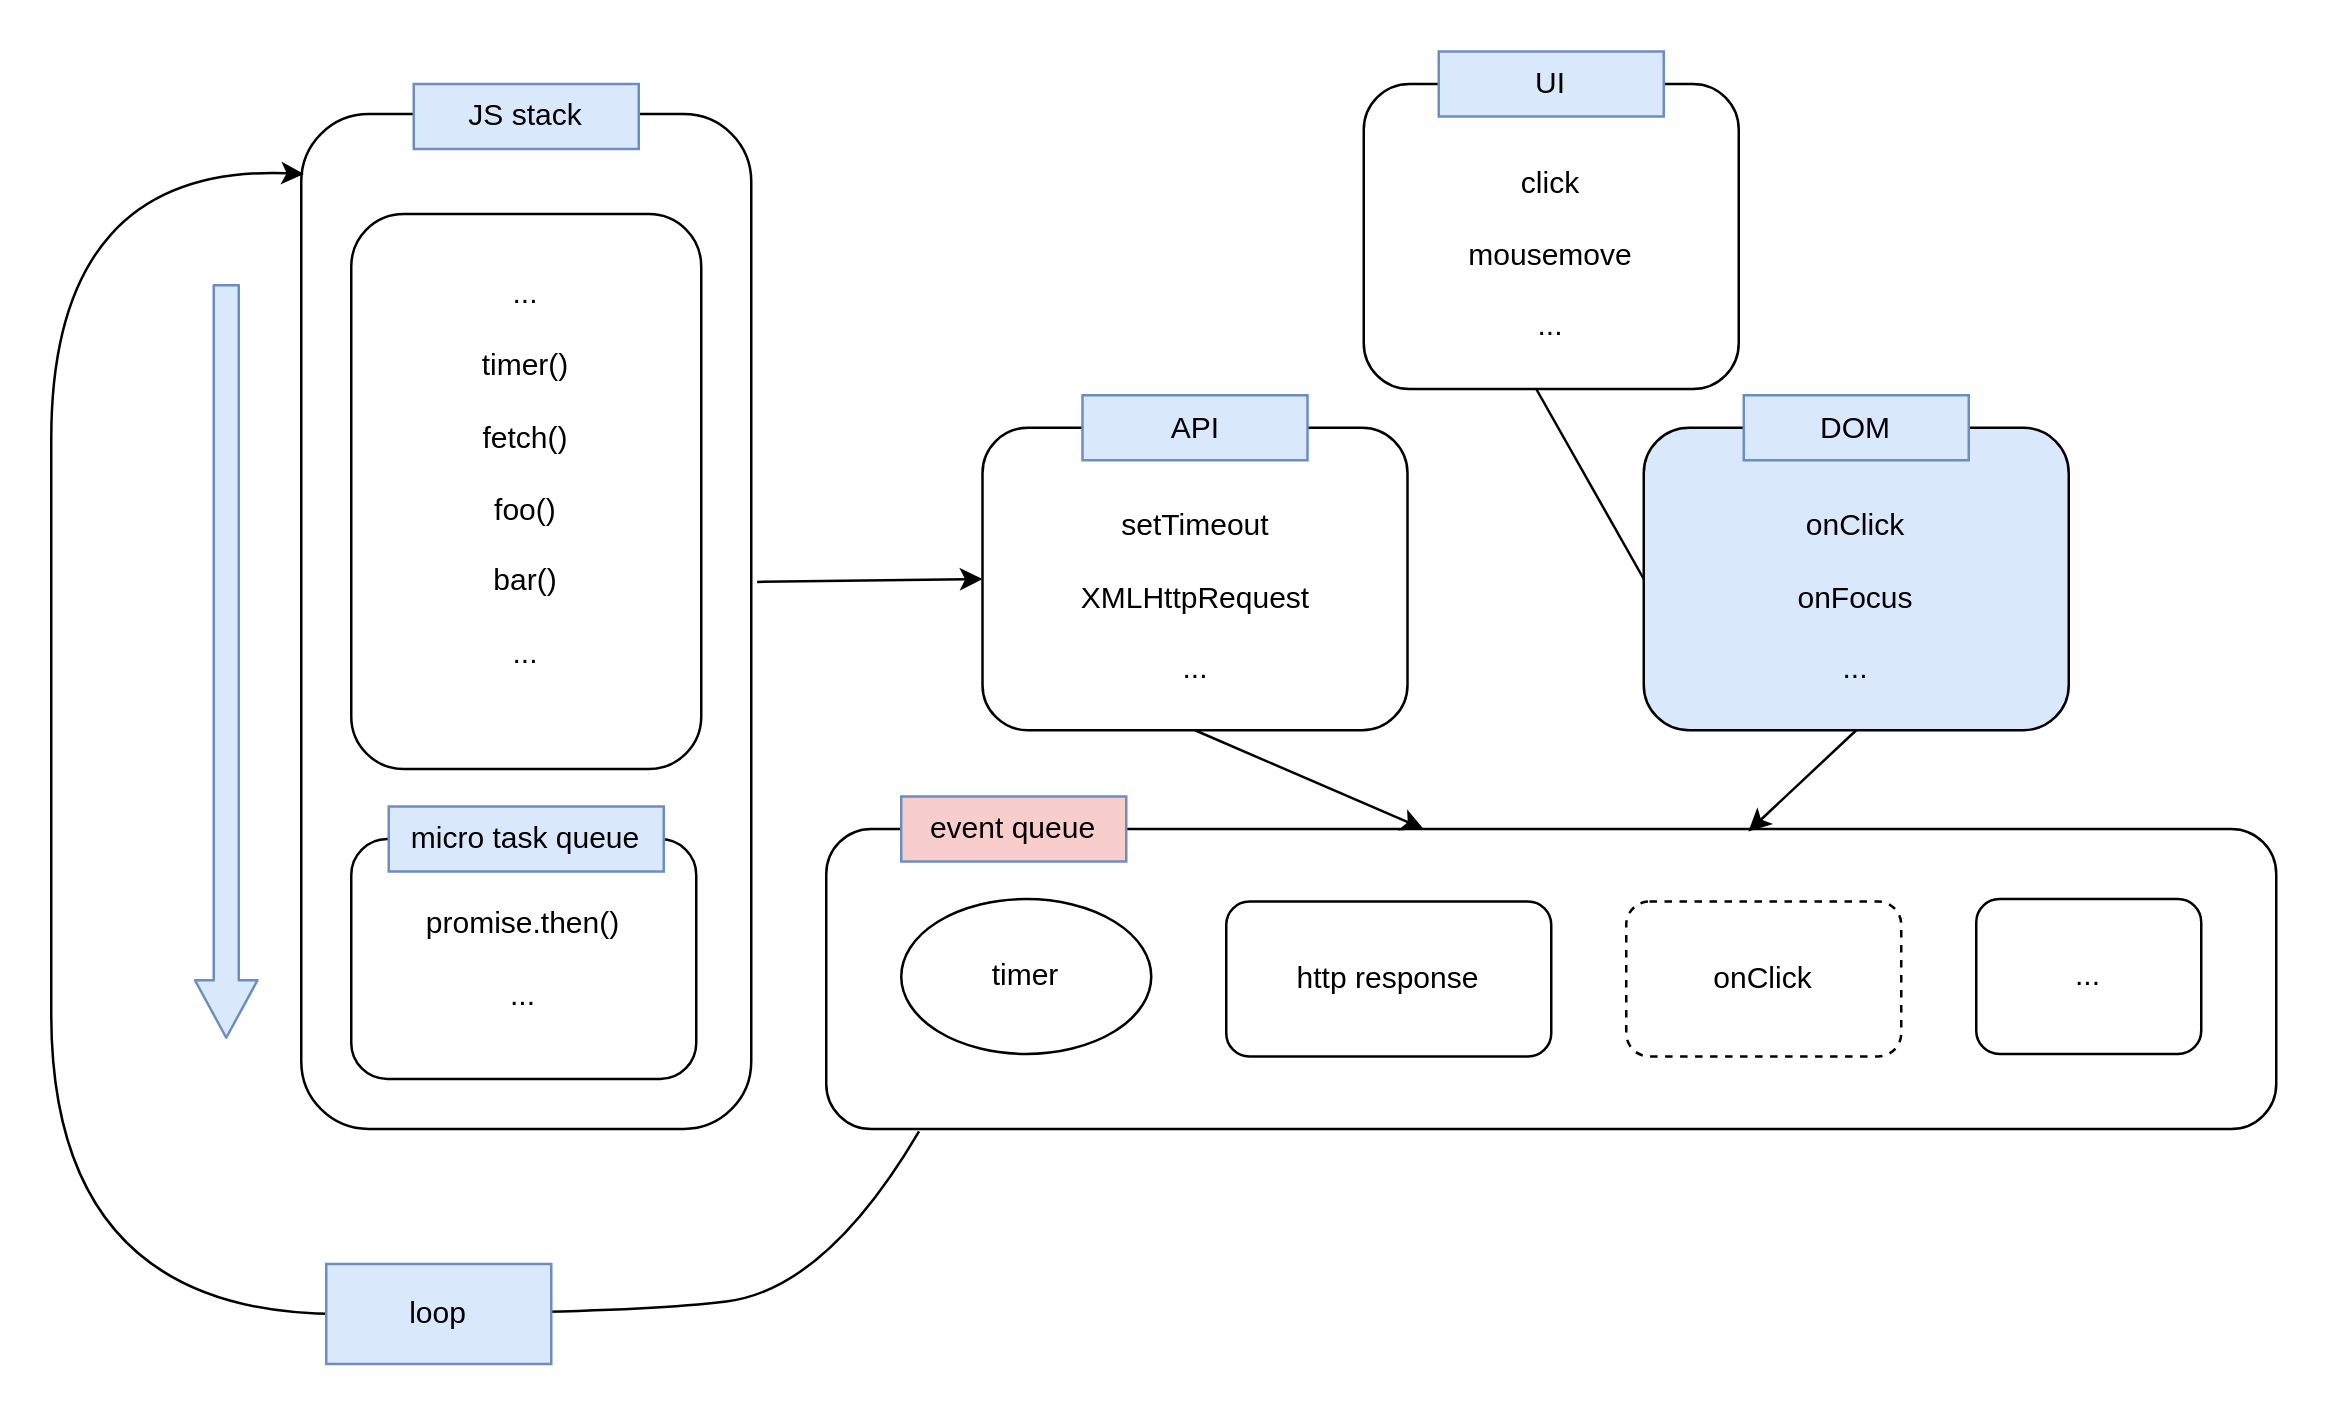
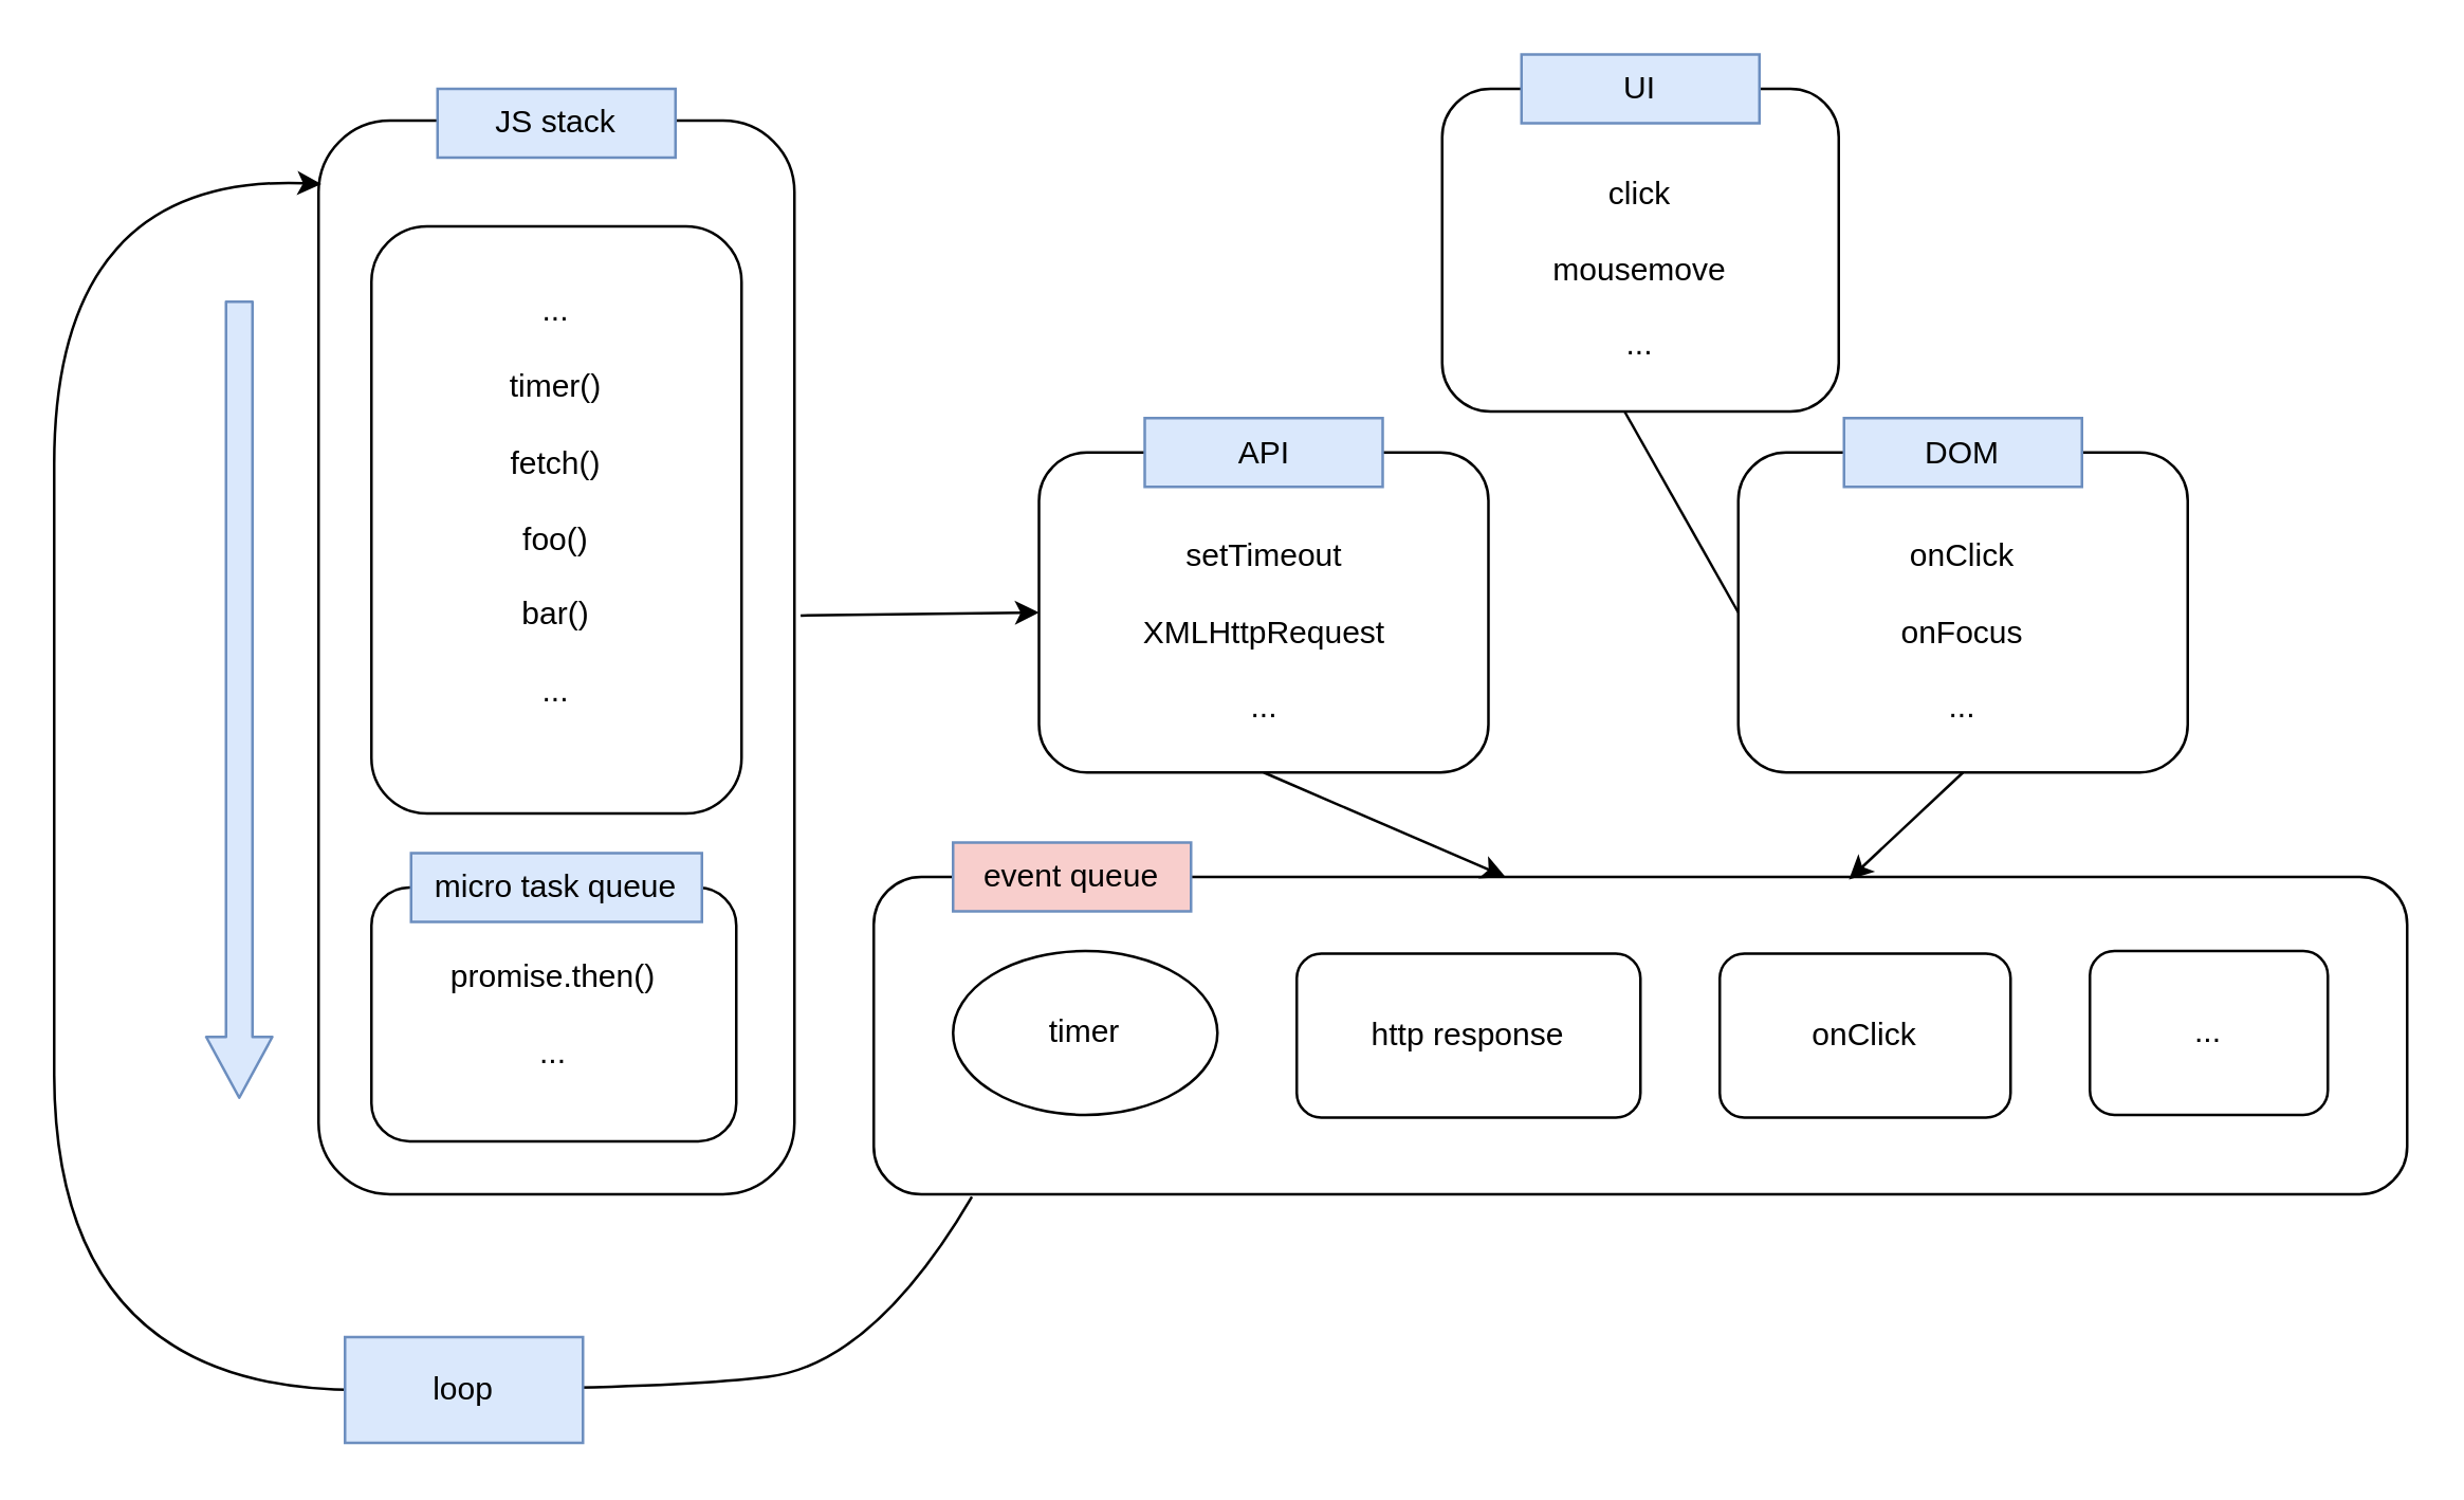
  <mxCell id="0" />
  <mxCell id="1" parent="0" />
  <mxCell id="2" value="" style="rounded=1;whiteSpace=wrap;html=1;" vertex="1" parent="1"><mxGeometry x="120" y="45" width="180" height="406" as="geometry" /></mxCell>
  <mxCell id="3" value="" style="rounded=1;whiteSpace=wrap;html=1;" vertex="1" parent="1"><mxGeometry x="330" y="331" width="580" height="120" as="geometry" /></mxCell>
  <mxCell id="4" value="http response" style="rounded=1;whiteSpace=wrap;html=1;" vertex="1" parent="1"><mxGeometry x="490" y="360" width="130" height="62" as="geometry" /></mxCell>
  <mxCell id="5" value="timer" style="ellipse;whiteSpace=wrap;html=1;" vertex="1" parent="1"><mxGeometry x="360" y="359" width="100" height="62" as="geometry" /></mxCell>
  <mxCell id="6" value="...&lt;br&gt;&lt;br&gt;timer()&lt;br&gt;&lt;br&gt;fetch()&lt;br&gt;&lt;br&gt;foo()&lt;br&gt;&lt;br&gt;bar()&lt;br&gt;&lt;br&gt;...&lt;br&gt;&lt;br&gt;" style="rounded=1;whiteSpace=wrap;html=1;" vertex="1" parent="1"><mxGeometry x="140" y="85" width="140" height="222" as="geometry" /></mxCell>
  <mxCell id="7" value="JS stack" style="rounded=0;whiteSpace=wrap;html=1;fillColor=#dae8fc;strokeColor=#6c8ebf;" vertex="1" parent="1"><mxGeometry x="165" y="33" width="90" height="26" as="geometry" /></mxCell>
  <mxCell id="8" value="event queue" style="rounded=0;whiteSpace=wrap;html=1;fillColor=#f8cecc;strokeColor=#6c8ebf;" vertex="1" parent="1"><mxGeometry x="360" y="318" width="90" height="26" as="geometry" /></mxCell>
- <mxCell id="9" value="onClick" style="rounded=1;whiteSpace=wrap;html=1;dashed=1;" vertex="1" parent="1"><mxGeometry x="650" y="360" width="110" height="62" as="geometry" /></mxCell>
+ <mxCell id="9" value="onClick" style="rounded=1;whiteSpace=wrap;html=1;" vertex="1" parent="1"><mxGeometry x="650" y="360" width="110" height="62" as="geometry" /></mxCell>
  <mxCell id="10" value="&lt;br&gt;setTimeout&lt;br&gt;&lt;br&gt;&lt;span&gt;XMLHttpRequest&lt;/span&gt;&lt;br&gt;&lt;br&gt;...&lt;br&gt;" style="rounded=1;whiteSpace=wrap;html=1;" vertex="1" parent="1"><mxGeometry x="392.5" y="170.5" width="170" height="121" as="geometry" /></mxCell>
  <mxCell id="11" value="API" style="rounded=0;whiteSpace=wrap;html=1;fillColor=#dae8fc;strokeColor=#6c8ebf;" vertex="1" parent="1"><mxGeometry x="432.5" y="157.5" width="90" height="26" as="geometry" /></mxCell>
  <mxCell id="12" value="..." style="rounded=1;whiteSpace=wrap;html=1;" vertex="1" parent="1"><mxGeometry x="790" y="359" width="90" height="62" as="geometry" /></mxCell>
- <mxCell id="13" value="&lt;br&gt;onClick&lt;br&gt;&lt;br&gt;onFocus&lt;br&gt;&lt;br&gt;...&lt;br&gt;" style="rounded=1;whiteSpace=wrap;html=1;fillColor=#dae8fc;" vertex="1" parent="1"><mxGeometry x="657" y="170.5" width="170" height="121" as="geometry" /></mxCell>
+ <mxCell id="13" value="&lt;br&gt;onClick&lt;br&gt;&lt;br&gt;onFocus&lt;br&gt;&lt;br&gt;...&lt;br&gt;" style="rounded=1;whiteSpace=wrap;html=1;" vertex="1" parent="1"><mxGeometry x="657" y="170.5" width="170" height="121" as="geometry" /></mxCell>
  <mxCell id="14" value="DOM" style="rounded=0;whiteSpace=wrap;html=1;fillColor=#dae8fc;strokeColor=#6c8ebf;" vertex="1" parent="1"><mxGeometry x="697" y="157.5" width="90" height="26" as="geometry" /></mxCell>
  <mxCell id="15" value="" style="endArrow=classic;html=1;entryX=0;entryY=0.5;entryDx=0;entryDy=0;exitX=1.013;exitY=0.461;exitDx=0;exitDy=0;exitPerimeter=0;" edge="1" parent="1" source="2" target="10"><mxGeometry width="50" height="50" relative="1" as="geometry"><mxPoint x="299" y="218" as="sourcePoint" /><mxPoint x="400" y="191" as="targetPoint" /></mxGeometry></mxCell>
  <mxCell id="16" value="" style="endArrow=classic;html=1;entryX=0.412;entryY=0;entryDx=0;entryDy=0;exitX=0.5;exitY=1;exitDx=0;exitDy=0;entryPerimeter=0;" edge="1" parent="1" source="10" target="3"><mxGeometry width="50" height="50" relative="1" as="geometry"><mxPoint x="523" y="271" as="sourcePoint" /><mxPoint x="200" y="471" as="targetPoint" /></mxGeometry></mxCell>
  <mxCell id="17" value="" style="endArrow=classic;html=1;entryX=0.636;entryY=0.008;entryDx=0;entryDy=0;exitX=0.5;exitY=1;exitDx=0;exitDy=0;entryPerimeter=0;" edge="1" parent="1" source="13" target="3"><mxGeometry width="50" height="50" relative="1" as="geometry"><mxPoint x="150" y="521" as="sourcePoint" /><mxPoint x="200" y="471" as="targetPoint" /></mxGeometry></mxCell>
  <mxCell id="18" value="&lt;br&gt;click&lt;br&gt;&lt;br&gt;mousemove&lt;br&gt;&lt;br&gt;...&lt;br&gt;" style="rounded=1;whiteSpace=wrap;html=1;" vertex="1" parent="1"><mxGeometry x="545" y="33" width="150" height="122" as="geometry" /></mxCell>
  <mxCell id="19" value="" style="endArrow=none;html=1;entryX=0;entryY=0.5;entryDx=0;entryDy=0;exitX=0.46;exitY=1;exitDx=0;exitDy=0;exitPerimeter=0;" edge="1" parent="1" source="18" target="13"><mxGeometry width="50" height="50" relative="1" as="geometry"><mxPoint x="150" y="521" as="sourcePoint" /><mxPoint x="200" y="471" as="targetPoint" /><Array as="points" /></mxGeometry></mxCell>
  <mxCell id="20" style="edgeStyle=orthogonalEdgeStyle;rounded=0;orthogonalLoop=1;jettySize=auto;html=1;exitX=0.5;exitY=1;exitDx=0;exitDy=0;" edge="1" parent="1" source="6" target="6"><mxGeometry relative="1" as="geometry" /></mxCell>
  <mxCell id="21" value="promise.then()&lt;br&gt;&lt;br&gt;...&lt;br&gt;" style="rounded=1;whiteSpace=wrap;html=1;" vertex="1" parent="1"><mxGeometry x="140" y="335" width="138" height="96" as="geometry" /></mxCell>
  <mxCell id="22" value="UI" style="rounded=0;whiteSpace=wrap;html=1;fillColor=#dae8fc;strokeColor=#6c8ebf;" vertex="1" parent="1"><mxGeometry x="575" y="20" width="90" height="26" as="geometry" /></mxCell>
  <mxCell id="23" value="micro task queue" style="rounded=0;whiteSpace=wrap;html=1;fillColor=#dae8fc;strokeColor=#6c8ebf;" vertex="1" parent="1"><mxGeometry x="155" y="322" width="110" height="26" as="geometry" /></mxCell>
  <mxCell id="24" value="" style="curved=1;endArrow=classic;html=1;exitX=0.064;exitY=1.008;exitDx=0;exitDy=0;exitPerimeter=0;entryX=0.006;entryY=0.059;entryDx=0;entryDy=0;entryPerimeter=0;" edge="1" parent="1" source="3" target="2"><mxGeometry width="50" height="50" relative="1" as="geometry"><mxPoint x="120" y="525" as="sourcePoint" /><mxPoint x="170" y="475" as="targetPoint" /><Array as="points"><mxPoint x="330" y="515" /><mxPoint x="250" y="525" /><mxPoint x="20" y="525" /><mxPoint x="20" y="285" /><mxPoint x="20" y="65" /></Array></mxGeometry></mxCell>
  <mxCell id="25" value="" style="shape=flexArrow;endArrow=classic;html=1;endWidth=14;endSize=7.33;fillColor=#dae8fc;strokeColor=#6c8ebf;" edge="1" parent="1"><mxGeometry width="50" height="50" relative="1" as="geometry"><mxPoint x="90" y="113" as="sourcePoint" /><mxPoint x="90" y="415" as="targetPoint" /></mxGeometry></mxCell>
  <mxCell id="26" value="loop" style="rounded=0;whiteSpace=wrap;html=1;fillColor=#dae8fc;strokeColor=#6c8ebf;" vertex="1" parent="1"><mxGeometry x="130" y="505" width="90" height="40" as="geometry" /></mxCell>
